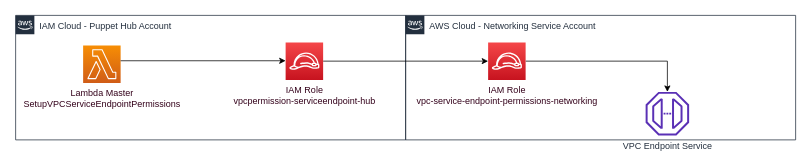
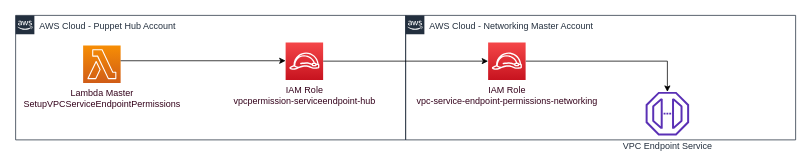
  <mxCell id="0" />
  <mxCell id="1" parent="0" />
- <mxCell id="2" value="AWS Cloud - Networking Service Account" style="points=[[0,0],[0.25,0],[0.5,0],[0.75,0],[1,0],[1,0.25],[1,0.5],[1,0.75],[1,1],[0.75,1],[0.5,1],[0.25,1],[0,1],[0,0.75],[0,0.5],[0,0.25]];outlineConnect=0;gradientColor=none;html=1;whiteSpace=wrap;fontSize=12;fontStyle=0;shape=mxgraph.aws4.group;grIcon=mxgraph.aws4.group_aws_cloud_alt;strokeColor=#232F3E;fillColor=none;verticalAlign=top;align=left;spacingLeft=30;fontColor=#232F3E;dashed=0;" vertex="1" parent="1"><mxGeometry x="540" y="20" width="520" height="166" as="geometry" /></mxCell>
- <mxCell id="3" value="IAM Cloud - Puppet Hub Account" style="points=[[0,0],[0.25,0],[0.5,0],[0.75,0],[1,0],[1,0.25],[1,0.5],[1,0.75],[1,1],[0.75,1],[0.5,1],[0.25,1],[0,1],[0,0.75],[0,0.5],[0,0.25]];outlineConnect=0;gradientColor=none;html=1;whiteSpace=wrap;fontSize=12;fontStyle=0;shape=mxgraph.aws4.group;grIcon=mxgraph.aws4.group_aws_cloud_alt;strokeColor=#232F3E;fillColor=none;verticalAlign=top;align=left;spacingLeft=30;fontColor=#232F3E;dashed=0;" vertex="1" parent="1"><mxGeometry x="20" y="20" width="520" height="166" as="geometry" /></mxCell>
+ <mxCell id="2" value="AWS Cloud - Networking Master Account" style="points=[[0,0],[0.25,0],[0.5,0],[0.75,0],[1,0],[1,0.25],[1,0.5],[1,0.75],[1,1],[0.75,1],[0.5,1],[0.25,1],[0,1],[0,0.75],[0,0.5],[0,0.25]];outlineConnect=0;gradientColor=none;html=1;whiteSpace=wrap;fontSize=12;fontStyle=0;shape=mxgraph.aws4.group;grIcon=mxgraph.aws4.group_aws_cloud_alt;strokeColor=#232F3E;fillColor=none;verticalAlign=top;align=left;spacingLeft=30;fontColor=#232F3E;dashed=0;" vertex="1" parent="1"><mxGeometry x="540" y="20" width="520" height="166" as="geometry" /></mxCell>
+ <mxCell id="3" value="AWS Cloud - Puppet Hub Account" style="points=[[0,0],[0.25,0],[0.5,0],[0.75,0],[1,0],[1,0.25],[1,0.5],[1,0.75],[1,1],[0.75,1],[0.5,1],[0.25,1],[0,1],[0,0.75],[0,0.5],[0,0.25]];outlineConnect=0;gradientColor=none;html=1;whiteSpace=wrap;fontSize=12;fontStyle=0;shape=mxgraph.aws4.group;grIcon=mxgraph.aws4.group_aws_cloud_alt;strokeColor=#232F3E;fillColor=none;verticalAlign=top;align=left;spacingLeft=30;fontColor=#232F3E;dashed=0;" vertex="1" parent="1"><mxGeometry x="20" y="20" width="520" height="166" as="geometry" /></mxCell>
  <mxCell id="4" value="" style="edgeStyle=orthogonalEdgeStyle;rounded=0;orthogonalLoop=1;jettySize=auto;html=1;" edge="1" parent="1" source="5" target="7"><mxGeometry relative="1" as="geometry" /></mxCell>
  <mxCell id="5" value="&lt;div&gt;&lt;font color=&quot;#33001a&quot;&gt;IAM Role &lt;br&gt;&lt;/font&gt;&lt;/div&gt;&lt;div&gt;&lt;font color=&quot;#33001a&quot;&gt;vpcpermission-serviceendpoint-hub&lt;/font&gt;&lt;/div&gt;" style="outlineConnect=0;fontColor=#B3B3B3;gradientColor=#F54749;gradientDirection=north;fillColor=#C7131F;strokeColor=#ffffff;dashed=0;verticalLabelPosition=bottom;verticalAlign=top;align=center;html=1;fontSize=12;fontStyle=0;aspect=fixed;shape=mxgraph.aws4.resourceIcon;resIcon=mxgraph.aws4.role;" parent="1" vertex="1"><mxGeometry x="380" y="56" width="50" height="50" as="geometry" /></mxCell>
  <mxCell id="6" value="" style="edgeStyle=orthogonalEdgeStyle;rounded=0;orthogonalLoop=1;jettySize=auto;html=1;" edge="1" parent="1" source="7" target="9"><mxGeometry relative="1" as="geometry"><mxPoint x="850" y="81" as="targetPoint" /></mxGeometry></mxCell>
  <mxCell id="7" value="&lt;div&gt;&lt;font color=&quot;#33001a&quot;&gt;IAM Role&lt;/font&gt;&lt;/div&gt;&lt;div&gt;&lt;font color=&quot;#33001a&quot;&gt;vpc-service-endpoint-permissions-networking&lt;br&gt;&lt;/font&gt;&lt;/div&gt;" style="outlineConnect=0;fontColor=#B3B3B3;gradientColor=#F54749;gradientDirection=north;fillColor=#C7131F;strokeColor=#ffffff;dashed=0;verticalLabelPosition=bottom;verticalAlign=top;align=center;html=1;fontSize=12;fontStyle=0;aspect=fixed;shape=mxgraph.aws4.resourceIcon;resIcon=mxgraph.aws4.role;" vertex="1" parent="1"><mxGeometry x="650" y="56" width="50" height="50" as="geometry" /></mxCell>
  <mxCell id="8" value="&lt;div&gt;&lt;font color=&quot;#33001a&quot;&gt;Lambda Master &lt;br&gt;&lt;/font&gt;&lt;/div&gt;&lt;div&gt;&lt;font color=&quot;#33001a&quot;&gt;SetupVPCServiceEndpointPermissions&lt;/font&gt;&lt;/div&gt;" style="outlineConnect=0;fontColor=#B3B3B3;gradientColor=#F78E04;gradientDirection=north;fillColor=#D05C17;strokeColor=#ffffff;dashed=0;verticalLabelPosition=bottom;verticalAlign=top;align=center;html=1;fontSize=12;fontStyle=0;aspect=fixed;shape=mxgraph.aws4.resourceIcon;resIcon=mxgraph.aws4.lambda;" parent="1" vertex="1"><mxGeometry x="110" y="60" width="50" height="50" as="geometry" /></mxCell>
  <mxCell id="9" value="VPC Endpoint Service" style="outlineConnect=0;fontColor=#232F3E;gradientColor=none;fillColor=#5A30B5;strokeColor=none;dashed=0;verticalLabelPosition=bottom;verticalAlign=top;align=center;html=1;fontSize=12;fontStyle=0;aspect=fixed;pointerEvents=1;shape=mxgraph.aws4.endpoint;" vertex="1" parent="1"><mxGeometry x="860" y="122" width="58" height="58" as="geometry" /></mxCell>
  <mxCell id="10" value="" style="edgeStyle=orthogonalEdgeStyle;rounded=0;orthogonalLoop=1;jettySize=auto;html=1;" edge="1" parent="1" target="5"><mxGeometry relative="1" as="geometry"><mxPoint x="160" y="80.5" as="sourcePoint" /><mxPoint x="360" y="80.5" as="targetPoint" /></mxGeometry></mxCell>
